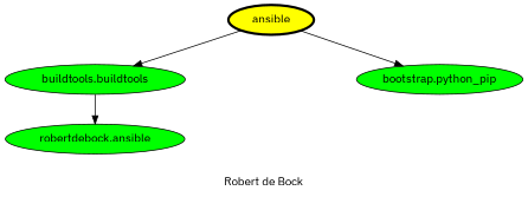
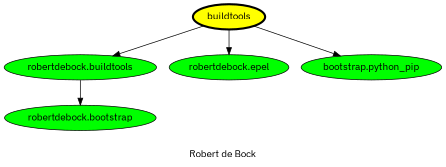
  digraph {
    fontname="IBM Plex Sans"
    label="Robert de Bock"
    node [fillcolor=green fontname="IBM Plex Sans" style=filled]
    edge [fontname="IBM Plex Sans"]
-   ansible [fillcolor=yellow penwidth=3]
-   "robertdebock.buildtools" [label="buildtools.buildtools"]
+   ansible [fillcolor=yellow penwidth=3 label=buildtools]
+   "robertdebock.buildtools"
+   "robertdebock.epel"
    n4 [label="bootstrap.python_pip"]
-   "robertdebock.bootstrap" [label="robertdebock.ansible"]
+   "robertdebock.bootstrap"
    ansible -> "robertdebock.buildtools"
+   ansible -> "robertdebock.epel"
    ansible -> n4
    "robertdebock.buildtools" -> "robertdebock.bootstrap"
  }
